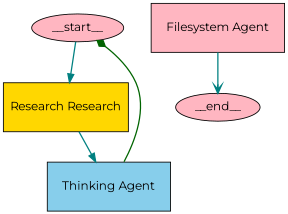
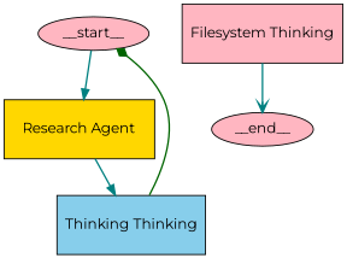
  digraph {
    fontname=Montserrat
    splines=true
    node [fillcolor=lightpink fontname=Montserrat shape=box style=filled]
    edge [arrowhead=normal color=teal fontname=Montserrat penwidth=1.5]
    n1 [height=0.3 label=__start__ shape=ellipse width=0.5]
-   n2 [fillcolor=gold height=0.8 label="Research Research" width=1.5]
-   n3 [fillcolor=skyblue height=0.8 label="Thinking Agent" width=1.5]
+   n2 [fillcolor=gold height=0.8 label="Research Agent" width=1.5]
+   n3 [fillcolor=skyblue height=0.8 label="Thinking Thinking" width=1.5]
    n4 [height=0.3 label=__end__ shape=ellipse width=0.5]
-   n5 [height=0.8 label="Filesystem Agent" width=1.5]
+   n5 [height=0.8 label="Filesystem Thinking" width=1.5]
    n1 -> n2
    n2 -> n3
    n3 -> n1 [arrowhead=diamond color=darkgreen]
    n5 -> n4 [arrowhead=vee]
  }
